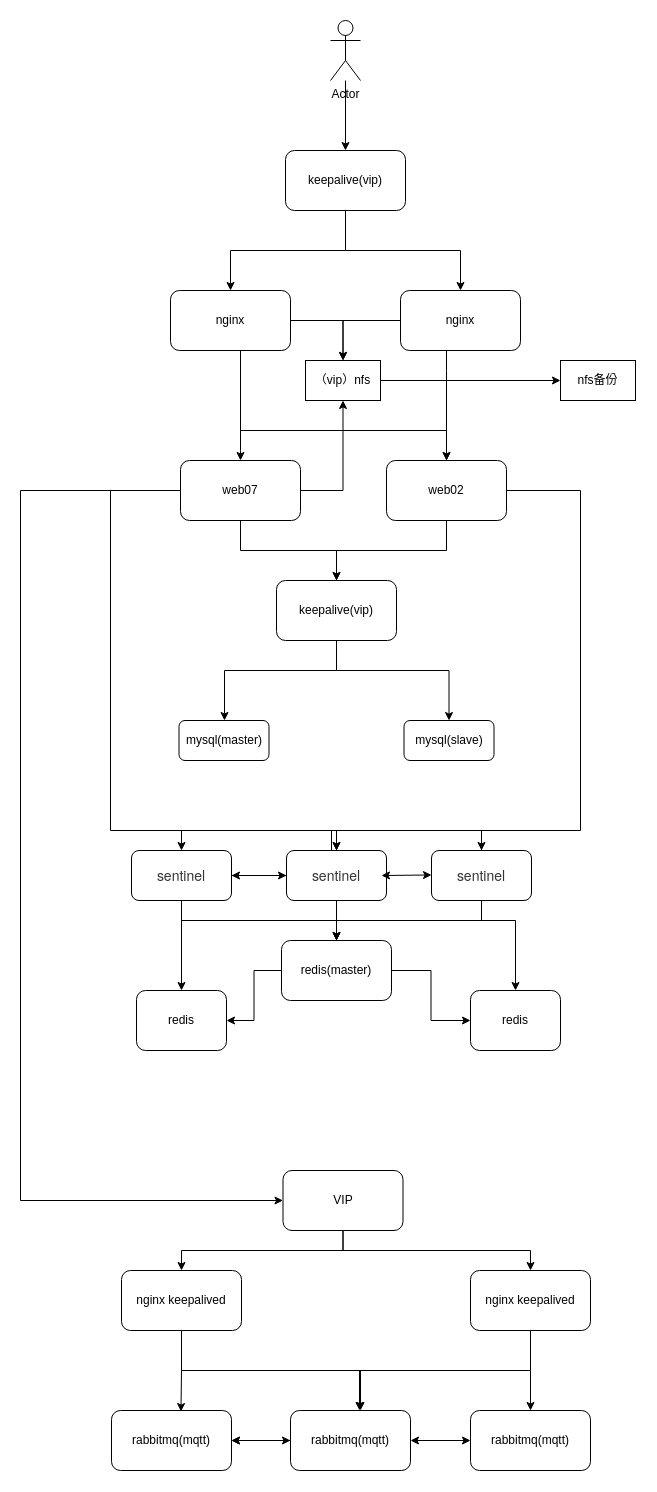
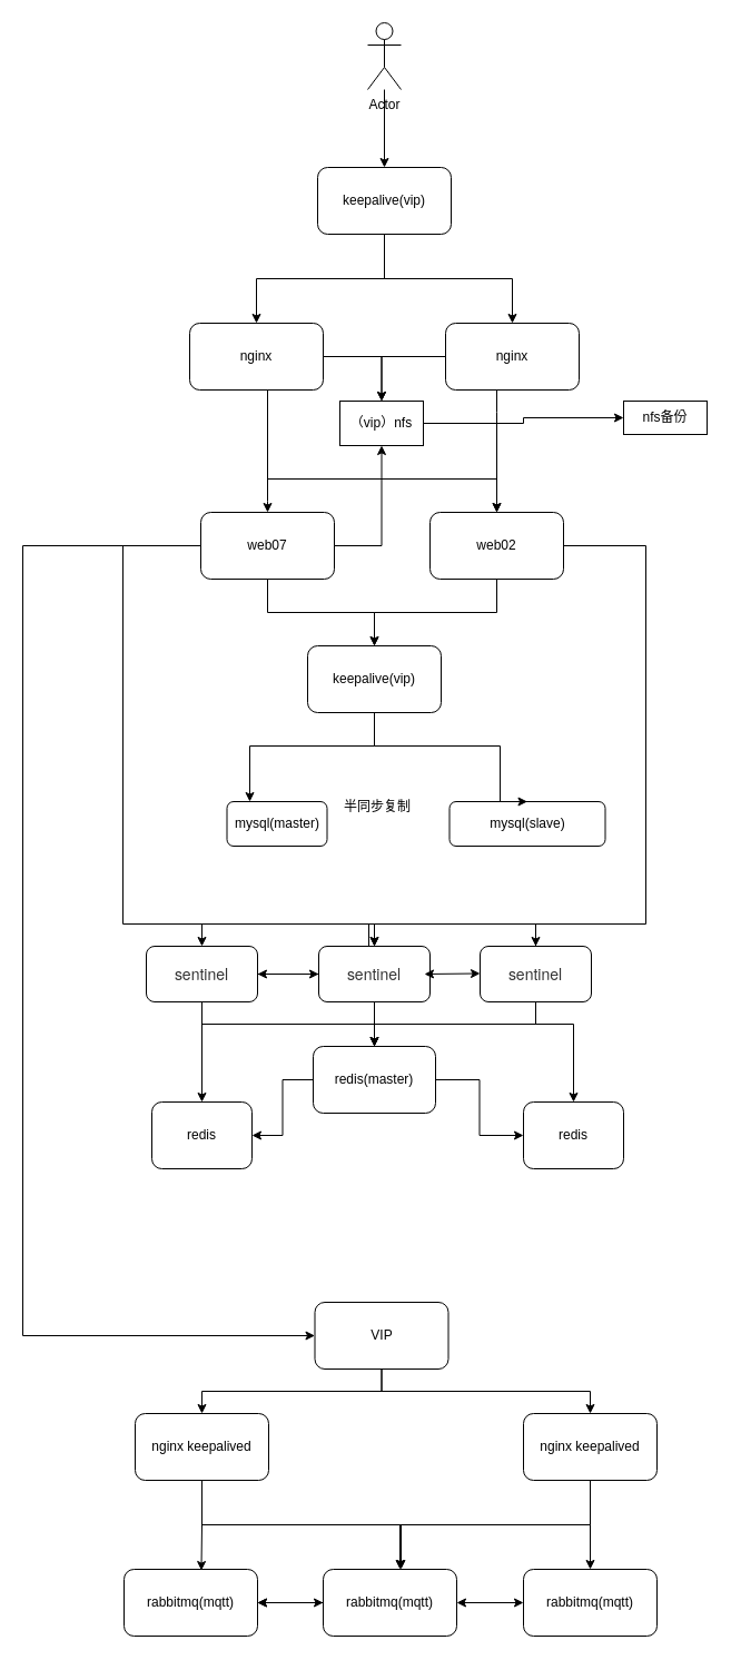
  <mxCell id="0" />
  <mxCell id="1" parent="0" />
  <mxCell id="2" style="edgeStyle=orthogonalEdgeStyle;rounded=0;orthogonalLoop=1;jettySize=auto;html=1;entryX=0.5;entryY=1;entryDx=0;entryDy=0;" edge="1" parent="1" source="6" target="47"><mxGeometry relative="1" as="geometry" /></mxCell>
  <mxCell id="3" style="edgeStyle=orthogonalEdgeStyle;rounded=0;orthogonalLoop=1;jettySize=auto;html=1;" edge="1" parent="1" source="6" target="52"><mxGeometry relative="1" as="geometry" /></mxCell>
  <mxCell id="4" style="edgeStyle=orthogonalEdgeStyle;rounded=0;orthogonalLoop=1;jettySize=auto;html=1;entryX=0.5;entryY=0;entryDx=0;entryDy=0;" edge="1" parent="1" source="6" target="36"><mxGeometry relative="1" as="geometry"><Array as="points"><mxPoint x="110" y="490" /><mxPoint x="110" y="830" /><mxPoint x="336" y="830" /></Array></mxGeometry></mxCell>
  <mxCell id="5" style="edgeStyle=orthogonalEdgeStyle;rounded=0;orthogonalLoop=1;jettySize=auto;html=1;entryX=0;entryY=0.5;entryDx=0;entryDy=0;" edge="1" parent="1" source="6" target="55"><mxGeometry relative="1" as="geometry"><Array as="points"><mxPoint x="20" y="490" /><mxPoint x="20" y="1200" /></Array></mxGeometry></mxCell>
  <mxCell id="6" value="web07" style="rounded=1;whiteSpace=wrap;html=1;" vertex="1" parent="1"><mxGeometry x="180" y="460" width="120" height="60" as="geometry" /></mxCell>
  <mxCell id="7" style="edgeStyle=orthogonalEdgeStyle;rounded=0;orthogonalLoop=1;jettySize=auto;html=1;" edge="1" parent="1" source="9" target="52"><mxGeometry relative="1" as="geometry" /></mxCell>
  <mxCell id="8" style="edgeStyle=orthogonalEdgeStyle;rounded=0;orthogonalLoop=1;jettySize=auto;html=1;entryX=0.5;entryY=0;entryDx=0;entryDy=0;" edge="1" parent="1" source="9" target="36"><mxGeometry relative="1" as="geometry"><Array as="points"><mxPoint x="580" y="490" /><mxPoint x="580" y="830" /><mxPoint x="336" y="830" /></Array></mxGeometry></mxCell>
  <mxCell id="9" value="web02" style="rounded=1;whiteSpace=wrap;html=1;" vertex="1" parent="1"><mxGeometry x="386" y="460" width="120" height="60" as="geometry" /></mxCell>
  <mxCell id="10" value="Actor" style="shape=umlActor;verticalLabelPosition=bottom;verticalAlign=top;html=1;outlineConnect=0;" vertex="1" parent="1"><mxGeometry x="330" y="20" width="30" height="60" as="geometry" /></mxCell>
  <mxCell id="11" value="" style="endArrow=classic;html=1;rounded=0;entryX=0.5;entryY=0;entryDx=0;entryDy=0;" edge="1" parent="1" source="10" target="16"><mxGeometry width="50" height="50" relative="1" as="geometry"><mxPoint x="230" y="290" as="sourcePoint" /><mxPoint x="260" y="230" as="targetPoint" /></mxGeometry></mxCell>
- <mxCell id="12" value="mysql(master)" style="rounded=1;whiteSpace=wrap;html=1;" vertex="1" parent="1"><mxGeometry x="178.5" y="720" width="90" height="40" as="geometry" /></mxCell>
- <mxCell id="13" value="mysql(slave)" style="rounded=1;whiteSpace=wrap;html=1;" vertex="1" parent="1"><mxGeometry x="403.5" y="720" width="90" height="40" as="geometry" /></mxCell>
+ <mxCell id="12" value="mysql(master)" style="rounded=1;whiteSpace=wrap;html=1;" vertex="1" parent="1"><mxGeometry x="203.5" y="720" width="90" height="40" as="geometry" /></mxCell>
+ <mxCell id="13" value="mysql(slave)" style="rounded=1;whiteSpace=wrap;html=1;" vertex="1" parent="1"><mxGeometry x="403.5" y="720" width="140" height="40" as="geometry" /></mxCell>
  <mxCell id="14" style="edgeStyle=orthogonalEdgeStyle;rounded=0;orthogonalLoop=1;jettySize=auto;html=1;entryX=0.5;entryY=0;entryDx=0;entryDy=0;" edge="1" parent="1" source="16" target="20"><mxGeometry relative="1" as="geometry" /></mxCell>
  <mxCell id="15" style="edgeStyle=orthogonalEdgeStyle;rounded=0;orthogonalLoop=1;jettySize=auto;html=1;" edge="1" parent="1" source="16" target="23"><mxGeometry relative="1" as="geometry" /></mxCell>
  <mxCell id="16" value="keepalive(vip)" style="rounded=1;whiteSpace=wrap;html=1;" vertex="1" parent="1"><mxGeometry x="285" width="120" height="60" as="geometry" y="150" /></mxCell>
  <mxCell id="17" style="edgeStyle=orthogonalEdgeStyle;rounded=0;orthogonalLoop=1;jettySize=auto;html=1;entryX=0.5;entryY=0;entryDx=0;entryDy=0;" edge="1" parent="1" source="20" target="6"><mxGeometry relative="1" as="geometry"><Array as="points"><mxPoint x="240" y="450" /><mxPoint x="240" y="450" /></Array></mxGeometry></mxCell>
  <mxCell id="18" style="edgeStyle=orthogonalEdgeStyle;rounded=0;orthogonalLoop=1;jettySize=auto;html=1;entryX=0.5;entryY=0;entryDx=0;entryDy=0;" edge="1" parent="1" source="20" target="47"><mxGeometry relative="1" as="geometry" /></mxCell>
  <mxCell id="19" style="edgeStyle=orthogonalEdgeStyle;rounded=0;orthogonalLoop=1;jettySize=auto;html=1;entryX=0.5;entryY=0;entryDx=0;entryDy=0;" edge="1" parent="1" source="20" target="9"><mxGeometry relative="1" as="geometry"><Array as="points"><mxPoint x="240" y="430" /><mxPoint x="446" y="430" /></Array></mxGeometry></mxCell>
  <mxCell id="20" value="nginx" style="rounded=1;whiteSpace=wrap;html=1;" vertex="1" parent="1"><mxGeometry x="170" y="290" width="120" height="60" as="geometry" /></mxCell>
  <mxCell id="21" style="edgeStyle=orthogonalEdgeStyle;rounded=0;orthogonalLoop=1;jettySize=auto;html=1;entryX=0.5;entryY=0;entryDx=0;entryDy=0;" edge="1" parent="1" source="23" target="9"><mxGeometry relative="1" as="geometry"><Array as="points"><mxPoint x="446" y="370" /><mxPoint x="446" y="370" /></Array></mxGeometry></mxCell>
  <mxCell id="22" style="edgeStyle=orthogonalEdgeStyle;rounded=0;orthogonalLoop=1;jettySize=auto;html=1;entryX=0.5;entryY=0;entryDx=0;entryDy=0;" edge="1" parent="1" source="23" target="47"><mxGeometry relative="1" as="geometry" /></mxCell>
  <mxCell id="23" value="nginx" style="rounded=1;whiteSpace=wrap;html=1;" vertex="1" parent="1"><mxGeometry x="400" y="290" width="120" height="60" as="geometry" /></mxCell>
  <mxCell id="24" style="edgeStyle=orthogonalEdgeStyle;rounded=0;orthogonalLoop=1;jettySize=auto;html=1;exitX=1;exitY=0.5;exitDx=0;exitDy=0;entryX=1;entryY=0.5;entryDx=0;entryDy=0;" edge="1" parent="1" source="29" target="29"><mxGeometry relative="1" as="geometry"><mxPoint x="271" y="875" as="targetPoint" /></mxGeometry></mxCell>
  <mxCell id="25" style="edgeStyle=orthogonalEdgeStyle;rounded=0;orthogonalLoop=1;jettySize=auto;html=1;entryX=0.5;entryY=0;entryDx=0;entryDy=0;" edge="1" parent="1" source="29" target="30"><mxGeometry relative="1" as="geometry" /></mxCell>
  <mxCell id="26" style="edgeStyle=orthogonalEdgeStyle;rounded=0;orthogonalLoop=1;jettySize=auto;html=1;" edge="1" parent="1" source="29" target="33"><mxGeometry relative="1" as="geometry"><Array as="points"><mxPoint x="181" y="920" /><mxPoint x="336" y="920" /></Array></mxGeometry></mxCell>
  <mxCell id="27" style="edgeStyle=orthogonalEdgeStyle;rounded=0;orthogonalLoop=1;jettySize=auto;html=1;entryX=0.5;entryY=0;entryDx=0;entryDy=0;" edge="1" parent="1" source="29" target="34"><mxGeometry relative="1" as="geometry"><Array as="points"><mxPoint x="181" y="920" /><mxPoint x="515" y="920" /></Array></mxGeometry></mxCell>
  <mxCell id="28" style="edgeStyle=orthogonalEdgeStyle;rounded=0;orthogonalLoop=1;jettySize=auto;html=1;entryX=0.5;entryY=0;entryDx=0;entryDy=0;" edge="1" parent="1" source="29" target="39"><mxGeometry relative="1" as="geometry" /></mxCell>
  <mxCell id="29" value="&lt;span style=&quot;color: rgb(51, 51, 51); font-family: &amp;quot;pingfang SC&amp;quot;, &amp;quot;helvetica neue&amp;quot;, arial, &amp;quot;hiragino sans gb&amp;quot;, &amp;quot;microsoft yahei ui&amp;quot;, &amp;quot;microsoft yahei&amp;quot;, simsun, sans-serif; font-size: 14px; text-align: left; background-color: rgb(255, 255, 255);&quot;&gt;sentinel&lt;/span&gt;" style="rounded=1;whiteSpace=wrap;html=1;" vertex="1" parent="1"><mxGeometry x="131" y="850" width="100" height="50" as="geometry" /></mxCell>
  <mxCell id="30" value="redis" style="rounded=1;whiteSpace=wrap;html=1;" vertex="1" parent="1"><mxGeometry x="136" y="990" width="90" height="60" as="geometry" /></mxCell>
  <mxCell id="31" style="edgeStyle=orthogonalEdgeStyle;rounded=0;orthogonalLoop=1;jettySize=auto;html=1;" edge="1" parent="1" source="33" target="34"><mxGeometry relative="1" as="geometry" /></mxCell>
  <mxCell id="32" style="edgeStyle=orthogonalEdgeStyle;rounded=0;orthogonalLoop=1;jettySize=auto;html=1;entryX=1;entryY=0.5;entryDx=0;entryDy=0;" edge="1" parent="1" source="33" target="30"><mxGeometry relative="1" as="geometry" /></mxCell>
  <mxCell id="33" value="redis(master)" style="rounded=1;whiteSpace=wrap;html=1;" vertex="1" parent="1"><mxGeometry x="281" y="940" width="110" height="60" as="geometry" /></mxCell>
  <mxCell id="34" value="redis" style="rounded=1;whiteSpace=wrap;html=1;" vertex="1" parent="1"><mxGeometry x="470" y="990" width="90" height="60" as="geometry" /></mxCell>
  <mxCell id="35" style="edgeStyle=orthogonalEdgeStyle;rounded=0;orthogonalLoop=1;jettySize=auto;html=1;exitX=0.5;exitY=1;exitDx=0;exitDy=0;entryX=0.5;entryY=0;entryDx=0;entryDy=0;" edge="1" parent="1" source="36" target="33"><mxGeometry relative="1" as="geometry" /></mxCell>
  <mxCell id="36" value="&lt;span style=&quot;color: rgb(51, 51, 51); font-family: &amp;quot;pingfang SC&amp;quot;, &amp;quot;helvetica neue&amp;quot;, arial, &amp;quot;hiragino sans gb&amp;quot;, &amp;quot;microsoft yahei ui&amp;quot;, &amp;quot;microsoft yahei&amp;quot;, simsun, sans-serif; font-size: 14px; text-align: left; background-color: rgb(255, 255, 255);&quot;&gt;sentinel&lt;/span&gt;" style="rounded=1;whiteSpace=wrap;html=1;" vertex="1" parent="1"><mxGeometry x="286" y="850" width="100" height="50" as="geometry" /></mxCell>
  <mxCell id="37" style="edgeStyle=orthogonalEdgeStyle;rounded=0;orthogonalLoop=1;jettySize=auto;html=1;entryX=0.5;entryY=0;entryDx=0;entryDy=0;" edge="1" parent="1" source="39" target="33"><mxGeometry relative="1" as="geometry"><Array as="points"><mxPoint x="481" y="920" /><mxPoint x="336" y="920" /></Array></mxGeometry></mxCell>
  <mxCell id="38" style="edgeStyle=orthogonalEdgeStyle;rounded=0;orthogonalLoop=1;jettySize=auto;html=1;entryX=0.5;entryY=0;entryDx=0;entryDy=0;" edge="1" parent="1" source="39" target="29"><mxGeometry relative="1" as="geometry"><mxPoint x="481" y="800" as="targetPoint" /><Array as="points"><mxPoint x="481" y="830" /><mxPoint x="181" y="830" /></Array></mxGeometry></mxCell>
  <mxCell id="39" value="&lt;span style=&quot;color: rgb(51, 51, 51); font-family: &amp;quot;pingfang SC&amp;quot;, &amp;quot;helvetica neue&amp;quot;, arial, &amp;quot;hiragino sans gb&amp;quot;, &amp;quot;microsoft yahei ui&amp;quot;, &amp;quot;microsoft yahei&amp;quot;, simsun, sans-serif; font-size: 14px; text-align: left; background-color: rgb(255, 255, 255);&quot;&gt;sentinel&lt;/span&gt;" style="rounded=1;whiteSpace=wrap;html=1;" vertex="1" parent="1"><mxGeometry x="431" y="850" width="100" height="50" as="geometry" /></mxCell>
  <mxCell id="40" value="" style="endArrow=classic;startArrow=classic;html=1;rounded=0;exitX=1;exitY=0.5;exitDx=0;exitDy=0;entryX=0;entryY=0.5;entryDx=0;entryDy=0;" edge="1" parent="1" source="29" target="36"><mxGeometry width="50" height="50" relative="1" as="geometry"><mxPoint x="231" y="920" as="sourcePoint" /><mxPoint x="281" y="870" as="targetPoint" /></mxGeometry></mxCell>
  <mxCell id="41" value="" style="endArrow=classic;startArrow=classic;html=1;rounded=0;entryX=0;entryY=0.5;entryDx=0;entryDy=0;" edge="1" parent="1"><mxGeometry width="50" height="50" relative="1" as="geometry"><mxPoint x="381" y="875" as="sourcePoint" /><mxPoint x="431" y="874.5" as="targetPoint" /></mxGeometry></mxCell>
  <mxCell id="42" value="rabbitmq(mqtt)" style="rounded=1;whiteSpace=wrap;html=1;" vertex="1" parent="1"><mxGeometry x="111" y="1410" width="120" height="60" as="geometry" /></mxCell>
  <mxCell id="43" value="" style="edgeStyle=orthogonalEdgeStyle;rounded=0;orthogonalLoop=1;jettySize=auto;html=1;" edge="1" parent="1" source="44" target="42"><mxGeometry relative="1" as="geometry" /></mxCell>
  <mxCell id="44" value="rabbitmq(mqtt)" style="rounded=1;whiteSpace=wrap;html=1;" vertex="1" parent="1"><mxGeometry x="290" y="1410" width="120" height="60" as="geometry" /></mxCell>
  <mxCell id="45" value="rabbitmq(mqtt)" style="rounded=1;whiteSpace=wrap;html=1;" vertex="1" parent="1"><mxGeometry x="470" y="1410" width="120" height="60" as="geometry" /></mxCell>
  <mxCell id="46" style="edgeStyle=orthogonalEdgeStyle;rounded=0;orthogonalLoop=1;jettySize=auto;html=1;entryX=0;entryY=0.5;entryDx=0;entryDy=0;" edge="1" parent="1" source="47" target="48"><mxGeometry relative="1" as="geometry" /></mxCell>
  <mxCell id="47" value="（vip）nfs" style="rounded=0;whiteSpace=wrap;html=1;" vertex="1" parent="1"><mxGeometry x="305" y="360" width="75" height="40" as="geometry" /></mxCell>
- <mxCell id="48" value="nfs备份" style="rounded=0;whiteSpace=wrap;html=1;" vertex="1" parent="1"><mxGeometry x="560" y="360" width="75" height="40" as="geometry" /></mxCell>
+ <mxCell id="48" value="nfs备份" style="rounded=0;whiteSpace=wrap;html=1;" vertex="1" parent="1"><mxGeometry x="560" y="360" width="75" height="30" as="geometry" /></mxCell>
+ <mxCell id="49" value="半同步复制" style="text;html=1;strokeColor=none;fillColor=none;align=center;verticalAlign=middle;whiteSpace=wrap;rounded=0;" vertex="1" parent="1"><mxGeometry x="303.5" y="710" width="70" height="30" as="geometry" /></mxCell>
  <mxCell id="50" style="edgeStyle=orthogonalEdgeStyle;rounded=0;orthogonalLoop=1;jettySize=auto;html=1;" edge="1" parent="1" source="52" target="12"><mxGeometry relative="1" as="geometry"><Array as="points"><mxPoint x="336" y="670" /><mxPoint x="224" y="670" /></Array></mxGeometry></mxCell>
  <mxCell id="51" style="edgeStyle=orthogonalEdgeStyle;rounded=0;orthogonalLoop=1;jettySize=auto;html=1;entryX=0.5;entryY=0;entryDx=0;entryDy=0;" edge="1" parent="1" source="52" target="13"><mxGeometry relative="1" as="geometry"><Array as="points"><mxPoint x="336" y="670" /><mxPoint x="449" y="670" /></Array></mxGeometry></mxCell>
  <mxCell id="52" value="keepalive(vip)" style="rounded=1;whiteSpace=wrap;html=1;" vertex="1" parent="1"><mxGeometry x="276" y="580" width="120" height="60" as="geometry" /></mxCell>
  <mxCell id="53" style="edgeStyle=orthogonalEdgeStyle;rounded=0;orthogonalLoop=1;jettySize=auto;html=1;" edge="1" parent="1" source="55" target="59"><mxGeometry relative="1" as="geometry"><Array as="points"><mxPoint x="343" y="1250" /><mxPoint x="181" y="1250" /></Array></mxGeometry></mxCell>
  <mxCell id="54" style="edgeStyle=orthogonalEdgeStyle;rounded=0;orthogonalLoop=1;jettySize=auto;html=1;entryX=0.5;entryY=0;entryDx=0;entryDy=0;" edge="1" parent="1" source="55" target="63"><mxGeometry relative="1" as="geometry"><Array as="points"><mxPoint x="343" y="1250" /><mxPoint x="530" y="1250" /></Array></mxGeometry></mxCell>
  <mxCell id="55" value="VIP" style="rounded=1;whiteSpace=wrap;html=1;" vertex="1" parent="1"><mxGeometry x="282.5" y="1170" width="120" height="60" as="geometry" /></mxCell>
  <mxCell id="56" style="edgeStyle=orthogonalEdgeStyle;rounded=0;orthogonalLoop=1;jettySize=auto;html=1;entryX=0.579;entryY=0.017;entryDx=0;entryDy=0;entryPerimeter=0;" edge="1" parent="1" source="59" target="42"><mxGeometry relative="1" as="geometry" /></mxCell>
  <mxCell id="57" style="edgeStyle=orthogonalEdgeStyle;rounded=0;orthogonalLoop=1;jettySize=auto;html=1;entryX=0.575;entryY=0;entryDx=0;entryDy=0;entryPerimeter=0;" edge="1" parent="1" source="59" target="44"><mxGeometry relative="1" as="geometry"><Array as="points"><mxPoint x="181" y="1370" /><mxPoint x="359" y="1370" /></Array></mxGeometry></mxCell>
  <mxCell id="58" style="edgeStyle=orthogonalEdgeStyle;rounded=0;orthogonalLoop=1;jettySize=auto;html=1;" edge="1" parent="1" source="59" target="45"><mxGeometry relative="1" as="geometry"><Array as="points"><mxPoint x="181" y="1370" /><mxPoint x="530" y="1370" /></Array></mxGeometry></mxCell>
  <mxCell id="59" value="nginx keepalived" style="rounded=1;whiteSpace=wrap;html=1;" vertex="1" parent="1"><mxGeometry x="121" y="1270" width="120" height="60" as="geometry" /></mxCell>
  <mxCell id="60" value="" style="endArrow=classic;startArrow=classic;html=1;rounded=0;exitX=1;exitY=0.5;exitDx=0;exitDy=0;entryX=0;entryY=0.5;entryDx=0;entryDy=0;" edge="1" parent="1" source="42" target="44"><mxGeometry width="50" height="50" relative="1" as="geometry"><mxPoint x="230" y="1440" as="sourcePoint" /><mxPoint x="280" y="1440" as="targetPoint" /></mxGeometry></mxCell>
  <mxCell id="61" value="" style="endArrow=classic;startArrow=classic;html=1;rounded=0;entryX=0;entryY=0.5;entryDx=0;entryDy=0;" edge="1" parent="1" target="45"><mxGeometry width="50" height="50" relative="1" as="geometry"><mxPoint x="410" y="1440" as="sourcePoint" /><mxPoint x="452.5" y="1439.5" as="targetPoint" /></mxGeometry></mxCell>
  <mxCell id="62" style="edgeStyle=orthogonalEdgeStyle;rounded=0;orthogonalLoop=1;jettySize=auto;html=1;exitX=0.5;exitY=1;exitDx=0;exitDy=0;" edge="1" parent="1" source="63" target="44"><mxGeometry relative="1" as="geometry"><mxPoint x="360" y="1400" as="targetPoint" /><Array as="points"><mxPoint x="530" y="1370" /><mxPoint x="360" y="1370" /></Array></mxGeometry></mxCell>
  <mxCell id="63" value="nginx keepalived" style="rounded=1;whiteSpace=wrap;html=1;" vertex="1" parent="1"><mxGeometry x="470" y="1270" width="120" height="60" as="geometry" /></mxCell>
